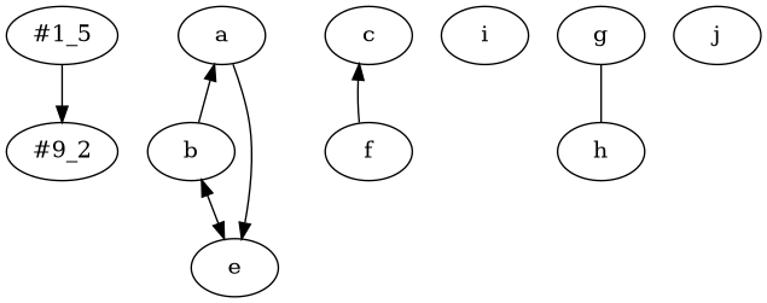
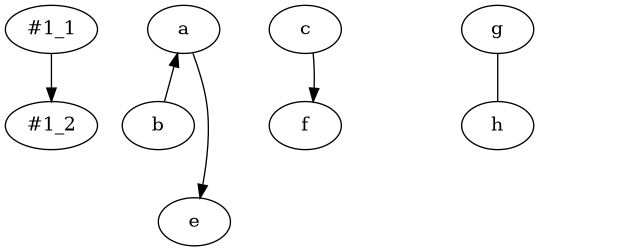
  digraph {
    node [style="setlinewidth(1)"]
    edge [dir=forward]
-   n1 [label="#1_5"]
-   n2 [label="#9_2"]
+   n1 [label="#1_1"]
+   n2 [label="#1_2"]
    n3 [label=a]
    n4 [label=b]
    n5 [label=e]
    n6 [label=c]
    n7 [label=f]
-   n8 [label=i]
    n9 [label=g]
    n10 [label=h]
-   n11 [label=j]
    n1 -> n2
    n3 -> n4 [dir=back]
    n3 -> n5
-   n4 -> n5 [dir=both]
-   n6 -> n7 [dir=back]
+   n7 -> n6 [dir=back]
    n9 -> n10 [dir=none]
  }
